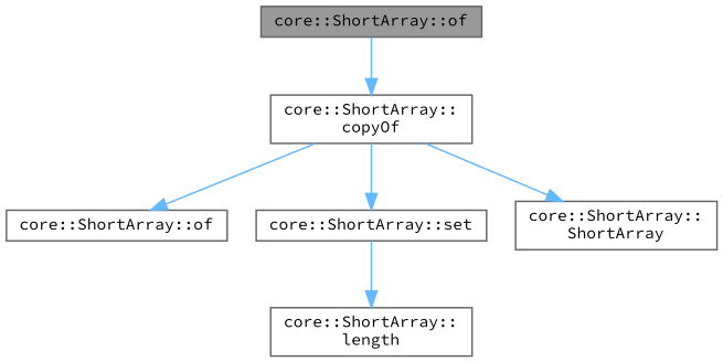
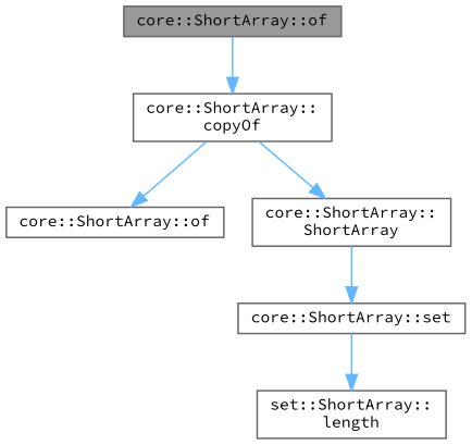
  digraph {
    fontname="Source Code Pro"
    rankdir=TB
    node [color=grey40 fillcolor=white fontname="Source Code Pro" fontsize=10 shape=box style=filled]
    edge [color=steelblue1 fontname="Source Code Pro" fontsize=10 labelfontname=Helvetica labelfontsize=10 style=solid]
    n1 [color=gray40 fillcolor=grey60 fontcolor=black height=0.2 label="core::ShortArray::of" width=0.4]
    n2 [height=0.2 label="core::ShortArray::\lcopyOf" width=0.4]
    n3 [height=0.2 label="core::ShortArray::of" width=0.4]
    n4 [height=0.2 label="core::ShortArray::set" width=0.4]
    n5 [height=0.2 label="core::ShortArray::\lShortArray" width=0.4]
-   n6 [height=0.2 label="core::ShortArray::\llength" width=0.4]
+   n6 [height=0.2 label="set::ShortArray::\llength" width=0.4]
    n1 -> n2
    n2 -> n3
-   n2 -> n4
+   n5 -> n4
    n2 -> n5
    n4 -> n6
  }
